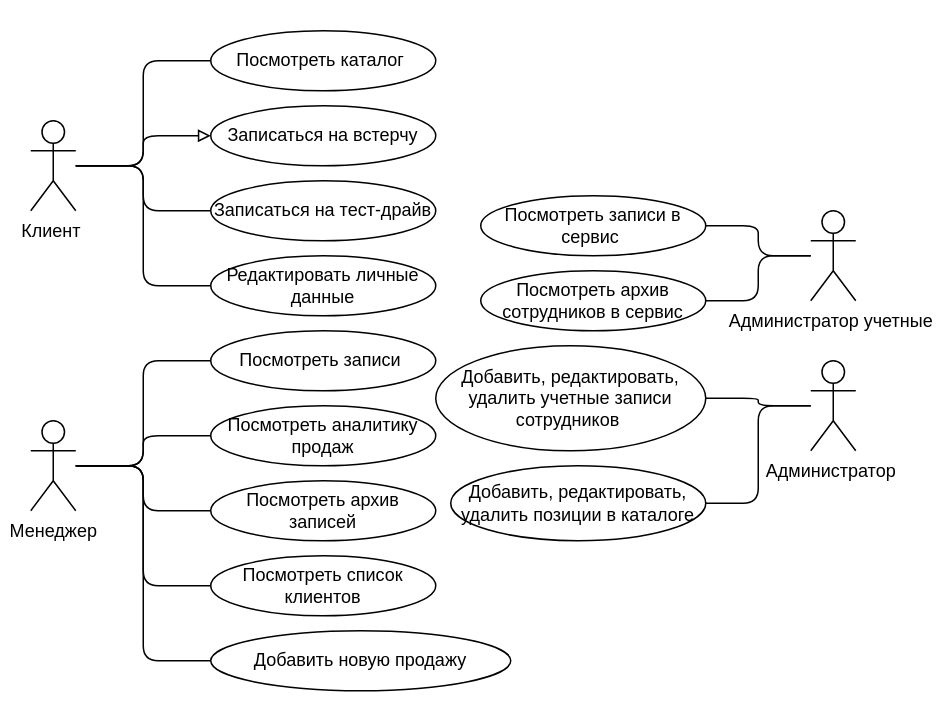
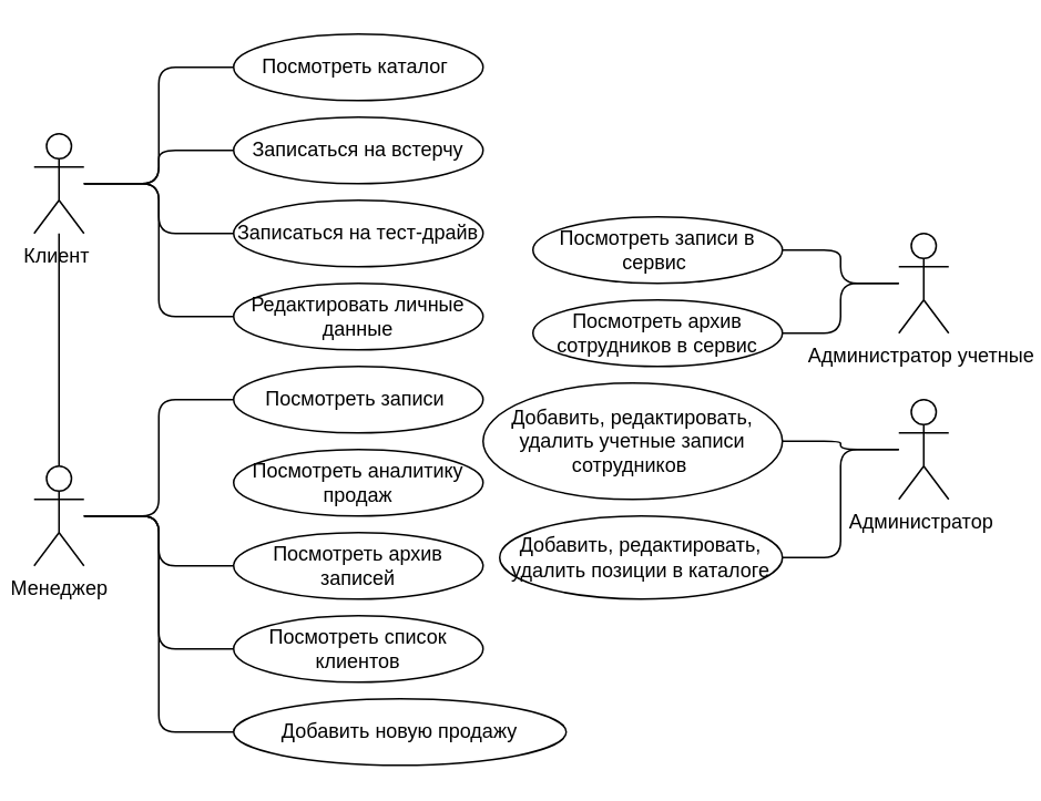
  <mxCell id="0" />
  <mxCell id="1" parent="0" />
  <mxCell id="2" style="edgeStyle=orthogonalEdgeStyle;rounded=1;orthogonalLoop=1;jettySize=auto;html=1;entryX=0;entryY=0.5;entryDx=0;entryDy=0;curved=0;endArrow=none;endFill=0;" parent="1" source="6" target="7" edge="1"><mxGeometry relative="1" as="geometry" /></mxCell>
- <mxCell id="3" style="edgeStyle=orthogonalEdgeStyle;rounded=1;orthogonalLoop=1;jettySize=auto;html=1;entryX=0;entryY=0.5;entryDx=0;entryDy=0;curved=0;endArrow=block;endFill=0;" parent="1" source="6" target="8" edge="1"><mxGeometry relative="1" as="geometry" /></mxCell>
+ <mxCell id="3" style="edgeStyle=orthogonalEdgeStyle;rounded=1;orthogonalLoop=1;jettySize=auto;html=1;entryX=0;entryY=0.5;entryDx=0;entryDy=0;curved=0;endArrow=none;endFill=0;" parent="1" source="6" target="8" edge="1"><mxGeometry relative="1" as="geometry" /></mxCell>
  <mxCell id="4" style="edgeStyle=orthogonalEdgeStyle;rounded=1;orthogonalLoop=1;jettySize=auto;html=1;entryX=0;entryY=0.5;entryDx=0;entryDy=0;curved=0;endArrow=none;endFill=0;" parent="1" source="6" target="9" edge="1"><mxGeometry relative="1" as="geometry" /></mxCell>
  <mxCell id="5" style="edgeStyle=orthogonalEdgeStyle;rounded=1;orthogonalLoop=1;jettySize=auto;html=1;entryX=0;entryY=0.5;entryDx=0;entryDy=0;curved=0;endArrow=none;endFill=0;" parent="1" source="6" target="10" edge="1"><mxGeometry relative="1" as="geometry" /></mxCell>
  <mxCell id="6" value="Клиент&amp;nbsp;" style="shape=umlActor;verticalLabelPosition=bottom;verticalAlign=top;html=1;outlineConnect=0;" parent="1" vertex="1"><mxGeometry x="20" y="80" width="30" height="60" as="geometry" /></mxCell>
  <mxCell id="7" value="Посмотреть каталог&amp;nbsp;" style="ellipse;whiteSpace=wrap;html=1;" parent="1" vertex="1"><mxGeometry x="140" y="20" width="150" height="40" as="geometry" /></mxCell>
  <mxCell id="8" value="Записаться на встерчу" style="ellipse;whiteSpace=wrap;html=1;" parent="1" vertex="1"><mxGeometry x="140" y="70" width="150" height="40" as="geometry" /></mxCell>
  <mxCell id="9" value="Записаться на тест-драйв" style="ellipse;whiteSpace=wrap;html=1;" parent="1" vertex="1"><mxGeometry x="140" y="120" width="150" height="40" as="geometry" /></mxCell>
  <mxCell id="10" value="Редактировать личные данные" style="ellipse;whiteSpace=wrap;html=1;" parent="1" vertex="1"><mxGeometry x="140" y="170" width="150" height="40" as="geometry" /></mxCell>
  <mxCell id="11" style="edgeStyle=orthogonalEdgeStyle;rounded=1;orthogonalLoop=1;jettySize=auto;html=1;entryX=0;entryY=0.5;entryDx=0;entryDy=0;curved=0;endArrow=none;endFill=0;" parent="1" source="16" target="17" edge="1"><mxGeometry relative="1" as="geometry" /></mxCell>
- <mxCell id="12" style="edgeStyle=orthogonalEdgeStyle;rounded=1;orthogonalLoop=1;jettySize=auto;html=1;entryX=0;entryY=0.5;entryDx=0;entryDy=0;curved=0;endArrow=none;endFill=0;" parent="1" source="16" target="18" edge="1"><mxGeometry relative="1" as="geometry" /></mxCell>
+ <mxCell id="12" style="edgeStyle=orthogonalEdgeStyle;rounded=1;orthogonalLoop=1;jettySize=auto;html=1;curved=0;endArrow=none;endFill=0;" parent="1" source="16" target="6" edge="1"><mxGeometry relative="1" as="geometry" /></mxCell>
  <mxCell id="13" style="edgeStyle=orthogonalEdgeStyle;rounded=1;orthogonalLoop=1;jettySize=auto;html=1;entryX=0;entryY=0.5;entryDx=0;entryDy=0;curved=0;endArrow=none;endFill=0;" parent="1" source="16" target="19" edge="1"><mxGeometry relative="1" as="geometry" /></mxCell>
  <mxCell id="14" style="edgeStyle=orthogonalEdgeStyle;rounded=1;orthogonalLoop=1;jettySize=auto;html=1;entryX=0;entryY=0.5;entryDx=0;entryDy=0;curved=0;endArrow=none;endFill=0;" parent="1" source="16" target="20" edge="1"><mxGeometry relative="1" as="geometry" /></mxCell>
  <mxCell id="15" style="edgeStyle=orthogonalEdgeStyle;rounded=1;orthogonalLoop=1;jettySize=auto;html=1;entryX=0;entryY=0.5;entryDx=0;entryDy=0;endArrow=none;endFill=0;curved=0;" edge="1" parent="1" source="16" target="31"><mxGeometry relative="1" as="geometry" /></mxCell>
  <mxCell id="16" value="Менеджер" style="shape=umlActor;verticalLabelPosition=bottom;verticalAlign=top;html=1;outlineConnect=0;" parent="1" vertex="1"><mxGeometry x="20" y="280" width="30" height="60" as="geometry" /></mxCell>
  <mxCell id="17" value="Посмотреть записи&amp;nbsp;" style="ellipse;whiteSpace=wrap;html=1;" parent="1" vertex="1"><mxGeometry x="140" y="220" width="150" height="40" as="geometry" /></mxCell>
  <mxCell id="18" value="Посмотреть аналитику продаж" style="ellipse;whiteSpace=wrap;html=1;" parent="1" vertex="1"><mxGeometry x="140" y="270" width="150" height="40" as="geometry" /></mxCell>
  <mxCell id="19" value="Посмотреть архив записей" style="ellipse;whiteSpace=wrap;html=1;" parent="1" vertex="1"><mxGeometry x="140" y="320" width="150" height="40" as="geometry" /></mxCell>
  <mxCell id="20" value="Посмотреть список клиентов" style="ellipse;whiteSpace=wrap;html=1;" parent="1" vertex="1"><mxGeometry x="140" y="370" width="150" height="40" as="geometry" /></mxCell>
  <mxCell id="21" style="edgeStyle=orthogonalEdgeStyle;rounded=1;orthogonalLoop=1;jettySize=auto;html=1;entryX=1;entryY=0.5;entryDx=0;entryDy=0;curved=0;endArrow=none;endFill=0;" parent="1" source="23" target="24" edge="1"><mxGeometry relative="1" as="geometry" /></mxCell>
  <mxCell id="22" style="edgeStyle=orthogonalEdgeStyle;rounded=1;orthogonalLoop=1;jettySize=auto;html=1;entryX=1;entryY=0.5;entryDx=0;entryDy=0;endArrow=none;endFill=0;curved=0;" parent="1" source="23" target="25" edge="1"><mxGeometry relative="1" as="geometry" /></mxCell>
  <mxCell id="23" value="Администратор учетные&amp;nbsp;" style="shape=umlActor;verticalLabelPosition=bottom;verticalAlign=top;html=1;outlineConnect=0;" parent="1" vertex="1"><mxGeometry x="540" y="140" width="30" height="60" as="geometry" /></mxCell>
  <mxCell id="24" value="Посмотреть записи в сервис&amp;nbsp;" style="ellipse;whiteSpace=wrap;html=1;" parent="1" vertex="1"><mxGeometry x="320" y="130" width="150" height="40" as="geometry" /></mxCell>
  <mxCell id="25" value="Посмотреть архив сотрудников в сервис" style="ellipse;whiteSpace=wrap;html=1;" parent="1" vertex="1"><mxGeometry x="320" y="180" width="150" height="40" as="geometry" /></mxCell>
  <mxCell id="26" style="edgeStyle=orthogonalEdgeStyle;rounded=1;orthogonalLoop=1;jettySize=auto;html=1;entryX=1;entryY=0.5;entryDx=0;entryDy=0;curved=0;endArrow=none;endFill=0;" parent="1" source="28" target="29" edge="1"><mxGeometry relative="1" as="geometry" /></mxCell>
  <mxCell id="27" style="edgeStyle=orthogonalEdgeStyle;rounded=1;orthogonalLoop=1;jettySize=auto;html=1;entryX=1;entryY=0.5;entryDx=0;entryDy=0;endArrow=none;endFill=0;curved=0;" parent="1" source="28" target="30" edge="1"><mxGeometry relative="1" as="geometry" /></mxCell>
  <mxCell id="28" value="Администратор&amp;nbsp;" style="shape=umlActor;verticalLabelPosition=bottom;verticalAlign=top;html=1;outlineConnect=0;" parent="1" vertex="1"><mxGeometry x="540" y="240" width="30" height="60" as="geometry" /></mxCell>
  <mxCell id="29" value="Добавить, редактировать, удалить учетные записи сотрудников&amp;nbsp;" style="ellipse;whiteSpace=wrap;html=1;" parent="1" vertex="1"><mxGeometry x="290" y="230" width="180" height="70" as="geometry" /></mxCell>
  <mxCell id="30" value="Добавить, редактировать, удалить позиции в каталоге" style="ellipse;whiteSpace=wrap;html=1;" parent="1" vertex="1"><mxGeometry x="300" y="310" width="170" height="50" as="geometry" /></mxCell>
  <mxCell id="31" value="Добавить новую продажу" style="ellipse;whiteSpace=wrap;html=1;" vertex="1" parent="1"><mxGeometry x="140" y="420" width="200" height="40" as="geometry" /></mxCell>
